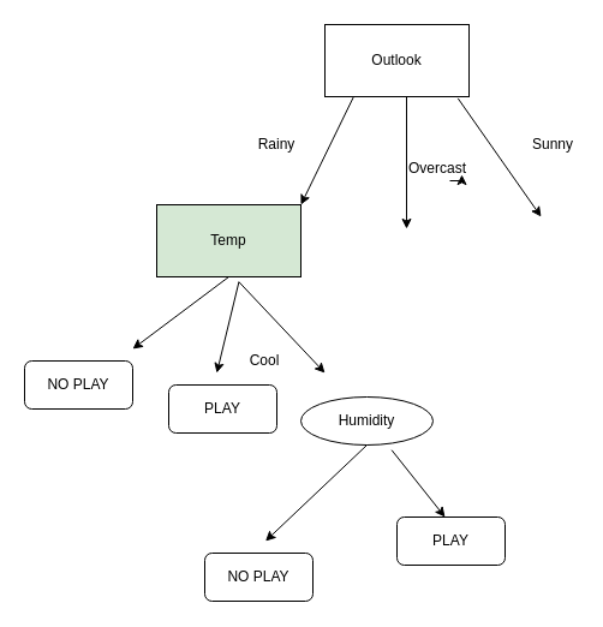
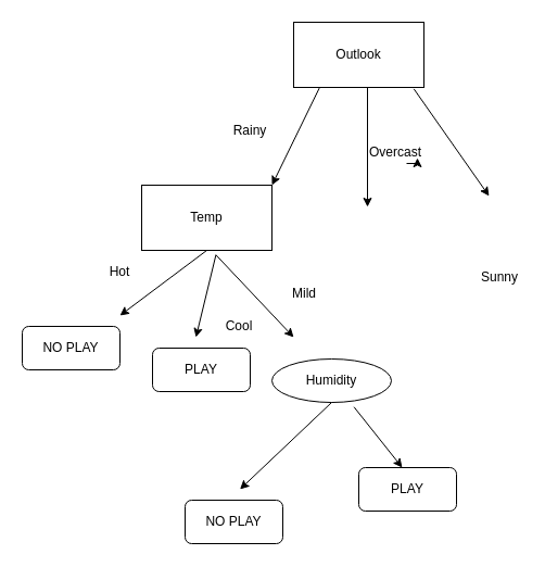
  <mxCell id="0" />
  <mxCell id="1" parent="0" />
  <mxCell id="2" value="Outlook" style="rounded=0;whiteSpace=wrap;html=1;" vertex="1" parent="1"><mxGeometry x="270" y="20" width="120" height="60" as="geometry" /></mxCell>
  <mxCell id="3" value="" style="endArrow=classic;html=1;exitX=0.923;exitY=1.023;exitDx=0;exitDy=0;exitPerimeter=0;" edge="1" parent="1" source="2"><mxGeometry width="50" height="50" relative="1" as="geometry"><mxPoint x="340" y="240" as="sourcePoint" /><mxPoint x="450" y="180" as="targetPoint" /></mxGeometry></mxCell>
  <mxCell id="4" value="" style="endArrow=classic;html=1;" edge="1" parent="1"><mxGeometry width="50" height="50" relative="1" as="geometry"><mxPoint x="338" y="80" as="sourcePoint" /><mxPoint x="338" y="190" as="targetPoint" /></mxGeometry></mxCell>
  <mxCell id="5" value="" style="endArrow=classic;html=1;exitX=0.197;exitY=1.01;exitDx=0;exitDy=0;exitPerimeter=0;" edge="1" parent="1" source="2"><mxGeometry width="50" height="50" relative="1" as="geometry"><mxPoint x="340" y="240" as="sourcePoint" /><mxPoint x="250" y="170" as="targetPoint" /></mxGeometry></mxCell>
- <mxCell id="6" value="Temp" style="rounded=0;whiteSpace=wrap;html=1;fillColor=#d5e8d4;" vertex="1" parent="1"><mxGeometry x="130" y="170" width="120" height="60" as="geometry" /></mxCell>
+ <mxCell id="6" value="Temp" style="rounded=0;whiteSpace=wrap;html=1;" vertex="1" parent="1"><mxGeometry x="130" y="170" width="120" height="60" as="geometry" /></mxCell>
  <mxCell id="7" value="Rainy" style="text;html=1;strokeColor=none;fillColor=none;align=center;verticalAlign=middle;whiteSpace=wrap;rounded=0;" vertex="1" parent="1"><mxGeometry x="210" y="110" width="40" height="20" as="geometry" /></mxCell>
- <mxCell id="8" value="Sunny" style="text;html=1;strokeColor=none;fillColor=none;align=center;verticalAlign=middle;whiteSpace=wrap;rounded=0;" vertex="1" parent="1"><mxGeometry x="440" y="110" width="40" height="20" as="geometry" /></mxCell>
+ <mxCell id="8" value="Sunny" style="text;html=1;strokeColor=none;fillColor=none;align=center;verticalAlign=middle;whiteSpace=wrap;rounded=0;" vertex="1" parent="1"><mxGeometry x="440" y="245" width="40" height="20" as="geometry" /></mxCell>
  <mxCell id="9" value="Overcast" style="text;html=1;strokeColor=none;fillColor=none;align=center;verticalAlign=middle;whiteSpace=wrap;rounded=0;" vertex="1" parent="1"><mxGeometry x="344" y="130" width="40" height="20" as="geometry" /></mxCell>
  <mxCell id="10" style="edgeStyle=orthogonalEdgeStyle;rounded=0;orthogonalLoop=1;jettySize=auto;html=1;exitX=0.75;exitY=1;exitDx=0;exitDy=0;entryX=1;entryY=0.75;entryDx=0;entryDy=0;" edge="1" parent="1" source="9" target="9"><mxGeometry relative="1" as="geometry" /></mxCell>
  <mxCell id="11" value="" style="endArrow=classic;html=1;exitX=0.57;exitY=1.07;exitDx=0;exitDy=0;exitPerimeter=0;" edge="1" parent="1" source="6"><mxGeometry width="50" height="50" relative="1" as="geometry"><mxPoint x="340" y="240" as="sourcePoint" /><mxPoint x="270" y="310" as="targetPoint" /></mxGeometry></mxCell>
  <mxCell id="12" value="" style="endArrow=classic;html=1;exitX=0.57;exitY=1.07;exitDx=0;exitDy=0;exitPerimeter=0;" edge="1" parent="1" source="6"><mxGeometry width="50" height="50" relative="1" as="geometry"><mxPoint x="340" y="240" as="sourcePoint" /><mxPoint x="180" y="310" as="targetPoint" /></mxGeometry></mxCell>
  <mxCell id="13" value="" style="endArrow=classic;html=1;exitX=0.5;exitY=1;exitDx=0;exitDy=0;" edge="1" parent="1" source="6"><mxGeometry width="50" height="50" relative="1" as="geometry"><mxPoint x="340" y="240" as="sourcePoint" /><mxPoint x="110" y="290" as="targetPoint" /></mxGeometry></mxCell>
+ <mxCell id="14" value="Hot" style="text;html=1;strokeColor=none;fillColor=none;align=center;verticalAlign=middle;whiteSpace=wrap;rounded=0;" vertex="1" parent="1"><mxGeometry x="90" y="240" width="40" height="20" as="geometry" /></mxCell>
  <mxCell id="15" value="Cool" style="text;html=1;strokeColor=none;fillColor=none;align=center;verticalAlign=middle;whiteSpace=wrap;rounded=0;" vertex="1" parent="1"><mxGeometry x="200" y="290" width="40" height="20" as="geometry" /></mxCell>
+ <mxCell id="16" value="Mild" style="text;html=1;strokeColor=none;fillColor=none;align=center;verticalAlign=middle;whiteSpace=wrap;rounded=0;" vertex="1" parent="1"><mxGeometry x="260" y="260" width="40" height="20" as="geometry" /></mxCell>
  <mxCell id="17" value="NO PLAY" style="rounded=1;whiteSpace=wrap;html=1;" vertex="1" parent="1"><mxGeometry x="20" y="300" width="90" height="40" as="geometry" /></mxCell>
  <mxCell id="18" value="PLAY" style="rounded=1;whiteSpace=wrap;html=1;" vertex="1" parent="1"><mxGeometry x="140" y="320" width="90" height="40" as="geometry" /></mxCell>
  <mxCell id="19" value="Humidity" style="ellipse;whiteSpace=wrap;html=1;" vertex="1" parent="1"><mxGeometry x="250" y="330" width="110" height="40" as="geometry" /></mxCell>
  <mxCell id="20" value="" style="endArrow=classic;html=1;exitX=0.687;exitY=1.105;exitDx=0;exitDy=0;exitPerimeter=0;" edge="1" parent="1" source="19"><mxGeometry width="50" height="50" relative="1" as="geometry"><mxPoint x="340" y="240" as="sourcePoint" /><mxPoint x="370" y="430" as="targetPoint" /></mxGeometry></mxCell>
  <mxCell id="21" value="" style="endArrow=classic;html=1;exitX=0.5;exitY=1;exitDx=0;exitDy=0;" edge="1" parent="1" source="19"><mxGeometry width="50" height="50" relative="1" as="geometry"><mxPoint x="340" y="240" as="sourcePoint" /><mxPoint x="220.556" y="450" as="targetPoint" /></mxGeometry></mxCell>
  <mxCell id="22" value="NO PLAY" style="rounded=1;whiteSpace=wrap;html=1;" vertex="1" parent="1"><mxGeometry x="170" y="460" width="90" height="40" as="geometry" /></mxCell>
  <mxCell id="23" value="PLAY" style="rounded=1;whiteSpace=wrap;html=1;" vertex="1" parent="1"><mxGeometry x="330" y="430" width="90" height="40" as="geometry" /></mxCell>
